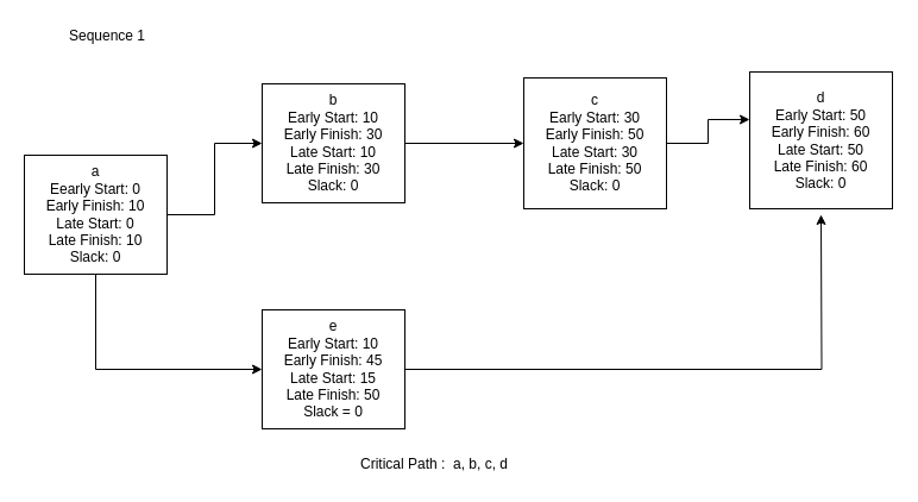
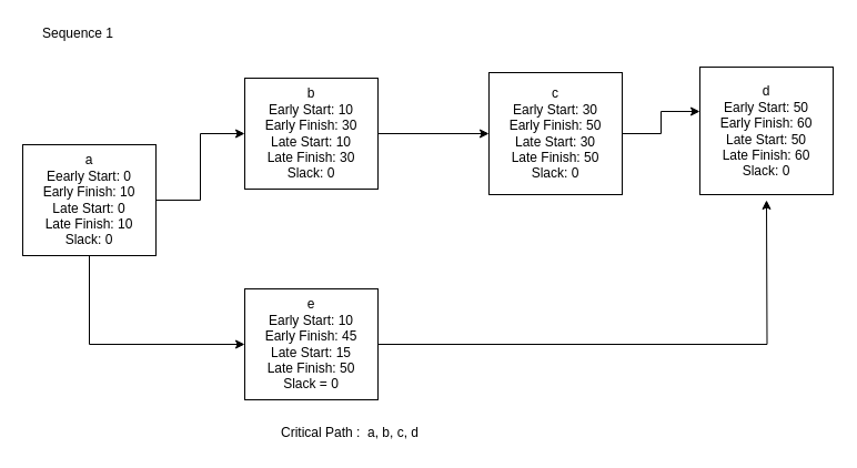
  <mxCell id="0" />
  <mxCell id="1" parent="0" />
  <mxCell id="2" style="edgeStyle=orthogonalEdgeStyle;rounded=0;orthogonalLoop=1;jettySize=auto;html=1;exitX=1;exitY=0.5;exitDx=0;exitDy=0;entryX=0;entryY=0.5;entryDx=0;entryDy=0;" edge="1" parent="1" source="4" target="6"><mxGeometry relative="1" as="geometry" /></mxCell>
  <mxCell id="3" style="edgeStyle=orthogonalEdgeStyle;rounded=0;orthogonalLoop=1;jettySize=auto;html=1;exitX=0.5;exitY=1;exitDx=0;exitDy=0;entryX=0;entryY=0.5;entryDx=0;entryDy=0;" edge="1" parent="1" source="4" target="11"><mxGeometry relative="1" as="geometry" /></mxCell>
  <mxCell id="4" value="a&lt;br&gt;Eearly Start: 0&lt;br&gt;Early Finish: 10&lt;br&gt;Late Start: 0&lt;br&gt;Late Finish: 10&lt;br&gt;Slack: 0" style="rounded=0;whiteSpace=wrap;html=1;" vertex="1" parent="1"><mxGeometry x="20" y="130" width="120" height="100" as="geometry" /></mxCell>
  <mxCell id="5" style="edgeStyle=orthogonalEdgeStyle;rounded=0;orthogonalLoop=1;jettySize=auto;html=1;exitX=1;exitY=0.5;exitDx=0;exitDy=0;entryX=0;entryY=0.5;entryDx=0;entryDy=0;" edge="1" parent="1" source="6" target="8"><mxGeometry relative="1" as="geometry" /></mxCell>
  <mxCell id="6" value="b&lt;br&gt;Early Start: 10&lt;br&gt;Early Finish: 30&lt;br&gt;Late Start: 10&lt;br&gt;Late Finish: 30&lt;br&gt;Slack: 0" style="rounded=0;whiteSpace=wrap;html=1;" vertex="1" parent="1"><mxGeometry x="220" y="70" width="120" height="100" as="geometry" /></mxCell>
  <mxCell id="7" style="edgeStyle=orthogonalEdgeStyle;rounded=0;orthogonalLoop=1;jettySize=auto;html=1;exitX=1;exitY=0.5;exitDx=0;exitDy=0;entryX=0;entryY=0.348;entryDx=0;entryDy=0;entryPerimeter=0;" edge="1" parent="1" source="8" target="9"><mxGeometry relative="1" as="geometry" /></mxCell>
  <mxCell id="8" value="c&lt;br&gt;Early Start: 30&lt;br&gt;Early Finish: 50&lt;br&gt;Late Start: 30&lt;br&gt;Late Finish: 50&lt;br&gt;Slack: 0" style="rounded=0;whiteSpace=wrap;html=1;" vertex="1" parent="1"><mxGeometry x="440" y="65" width="120" height="110" as="geometry" /></mxCell>
  <mxCell id="9" value="d&lt;br&gt;Early Start: 50&lt;br&gt;Early Finish: 60&lt;br&gt;Late Start: 50&lt;br&gt;Late Finish: 60&lt;br&gt;Slack: 0" style="rounded=0;whiteSpace=wrap;html=1;" vertex="1" parent="1"><mxGeometry x="630" y="60" width="120" height="115" as="geometry" /></mxCell>
  <mxCell id="10" style="edgeStyle=orthogonalEdgeStyle;rounded=0;orthogonalLoop=1;jettySize=auto;html=1;exitX=1;exitY=0.5;exitDx=0;exitDy=0;" edge="1" parent="1" source="11"><mxGeometry relative="1" as="geometry"><mxPoint x="690" y="180" as="targetPoint" /></mxGeometry></mxCell>
  <mxCell id="11" value="e&lt;br&gt;Early Start: 10&lt;br&gt;Early Finish: 45&lt;br&gt;Late Start: 15&lt;br&gt;Late Finish: 50&lt;br&gt;Slack = 0" style="rounded=0;whiteSpace=wrap;html=1;" vertex="1" parent="1"><mxGeometry x="220" y="260" width="120" height="100" as="geometry" /></mxCell>
- <mxCell id="12" value="Critical Path :&amp;nbsp; a, b, c, d" style="text;html=1;strokeColor=none;fillColor=none;align=center;verticalAlign=middle;whiteSpace=wrap;rounded=0;" vertex="1" parent="1"><mxGeometry x="70" y="380" width="590" height="20" as="geometry" /></mxCell>
- <mxCell id="13" value="Sequence 1" style="text;html=1;strokeColor=none;fillColor=none;align=center;verticalAlign=middle;whiteSpace=wrap;rounded=0;" vertex="1" parent="1"><mxGeometry x="40" y="20" width="100" height="20" as="geometry" /></mxCell>
+ <mxCell id="12" value="Critical Path :&amp;nbsp; a, b, c, d" style="text;html=1;strokeColor=none;fillColor=none;align=center;verticalAlign=middle;whiteSpace=wrap;rounded=0;" vertex="1" parent="1"><mxGeometry x="20" y="380" width="590" height="20" as="geometry" /></mxCell>
+ <mxCell id="13" value="Sequence 1" style="text;html=1;strokeColor=none;fillColor=none;align=center;verticalAlign=middle;whiteSpace=wrap;rounded=0;" vertex="1" parent="1"><mxGeometry x="20" y="20" width="100" height="20" as="geometry" /></mxCell>
